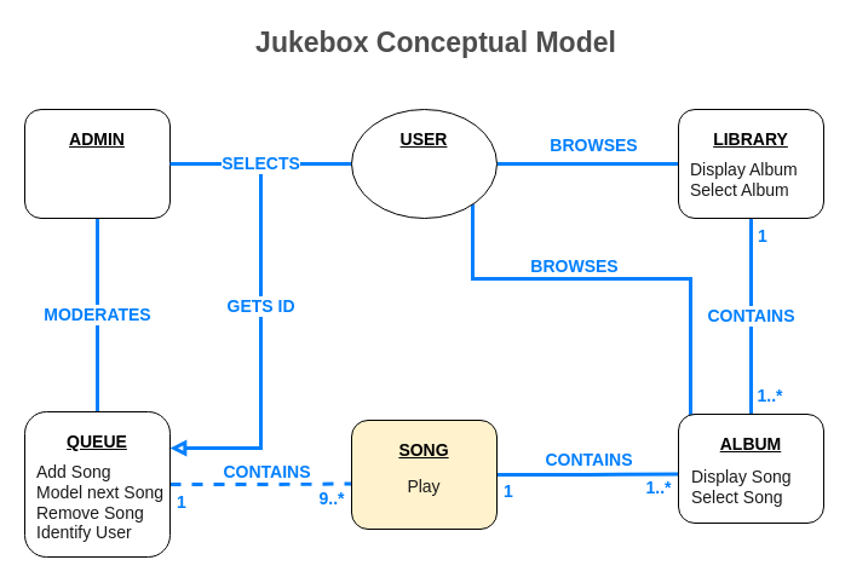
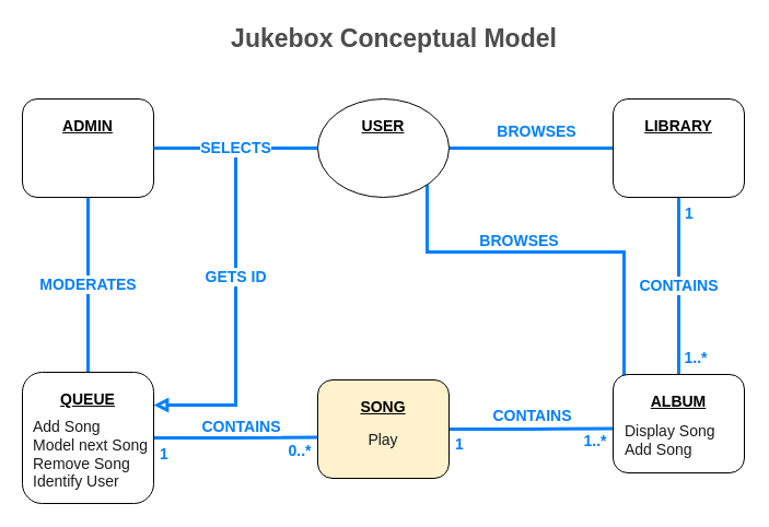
  <mxCell id="0" />
  <mxCell id="1" parent="0" />
  <mxCell id="2" value="MODERATES" style="edgeStyle=orthogonalEdgeStyle;rounded=0;orthogonalLoop=1;jettySize=auto;html=1;entryX=0.5;entryY=0;entryDx=0;entryDy=0;strokeColor=#007FFF;strokeWidth=3;fontSize=14;fontColor=#007FFF;endArrow=none;endFill=0;fontStyle=1" parent="1" edge="1"><mxGeometry relative="1" as="geometry"><mxPoint x="80" y="180" as="sourcePoint" /><mxPoint x="80" y="340" as="targetPoint" /><mxPoint as="offset" /></mxGeometry></mxCell>
  <mxCell id="3" value="&lt;u style=&quot;font-size: 14px;&quot;&gt;ADMIN&lt;/u&gt;" style="rounded=1;whiteSpace=wrap;html=1;verticalAlign=top;labelPosition=center;verticalLabelPosition=middle;align=center;spacingTop=10;fontStyle=1;fontSize=14;" parent="1" vertex="1"><mxGeometry x="20" y="90" width="120" height="90" as="geometry" /></mxCell>
  <mxCell id="4" value="BROWSES" style="edgeStyle=orthogonalEdgeStyle;rounded=0;orthogonalLoop=1;jettySize=auto;html=1;fontSize=14;endArrow=none;endFill=0;fontColor=#007FFF;strokeColor=#007FFF;strokeWidth=3;fontStyle=1" parent="1" source="8" target="10" edge="1"><mxGeometry x="0.067" y="15" relative="1" as="geometry"><mxPoint as="offset" /></mxGeometry></mxCell>
  <mxCell id="5" value="GETS ID" style="edgeStyle=orthogonalEdgeStyle;rounded=0;orthogonalLoop=1;jettySize=auto;html=1;entryX=1;entryY=0.25;entryDx=0;entryDy=0;strokeColor=#007FFF;strokeWidth=3;fontSize=14;fontColor=#007FFF;endArrow=block;endFill=0;fontStyle=1;" parent="1" source="8" target="12" edge="1"><mxGeometry relative="1" as="geometry" /></mxCell>
  <mxCell id="6" value="SELECTS" style="edgeStyle=orthogonalEdgeStyle;rounded=0;orthogonalLoop=1;jettySize=auto;html=1;strokeColor=#007FFF;strokeWidth=3;fontSize=14;fontColor=#007FFF;endArrow=none;endFill=0;fontStyle=1;" parent="1" source="8" target="3" edge="1"><mxGeometry relative="1" as="geometry" /></mxCell>
  <mxCell id="7" value="BROWSES" style="edgeStyle=orthogonalEdgeStyle;rounded=0;orthogonalLoop=1;jettySize=auto;html=1;entryX=0.132;entryY=0.01;entryDx=0;entryDy=0;strokeColor=#007FFF;strokeWidth=3;fontSize=14;fontColor=#007FFF;endArrow=none;endFill=0;entryPerimeter=0;fontStyle=1" parent="1" source="8" target="15" edge="1"><mxGeometry x="-0.197" y="10" relative="1" as="geometry"><Array as="points"><mxPoint x="390" y="230" /><mxPoint x="570" y="230" /><mxPoint x="570" y="343" /></Array><mxPoint as="offset" /></mxGeometry></mxCell>
  <mxCell id="8" value="&lt;u style=&quot;font-size: 14px;&quot;&gt;USER&lt;br&gt;&lt;/u&gt;" style="ellipse;whiteSpace=wrap;html=1;verticalAlign=top;labelPosition=center;verticalLabelPosition=middle;align=center;spacingTop=10;fontStyle=1;fontSize=14;" parent="1" vertex="1"><mxGeometry x="290" y="90" width="120" height="90" as="geometry" /></mxCell>
  <mxCell id="9" value="CONTAINS" style="edgeStyle=orthogonalEdgeStyle;rounded=0;orthogonalLoop=1;jettySize=auto;html=1;exitX=0.5;exitY=1;exitDx=0;exitDy=0;strokeColor=#007FFF;strokeWidth=3;fontSize=14;fontColor=#007FFF;endArrow=none;endFill=0;fontStyle=1" parent="1" source="10" target="15" edge="1"><mxGeometry relative="1" as="geometry"><Array as="points"><mxPoint x="620" y="290" /><mxPoint x="620" y="290" /></Array></mxGeometry></mxCell>
  <mxCell id="10" value="&lt;u style=&quot;font-size: 14px;&quot;&gt;LIBRARY&lt;/u&gt;" style="rounded=1;whiteSpace=wrap;html=1;verticalAlign=top;labelPosition=center;verticalLabelPosition=middle;align=center;spacingTop=10;fontStyle=1;fontSize=14;" parent="1" vertex="1"><mxGeometry x="560" y="90" width="120" height="90" as="geometry" /></mxCell>
- <mxCell id="11" value="CONTAINS" style="edgeStyle=orthogonalEdgeStyle;rounded=0;orthogonalLoop=1;jettySize=auto;html=1;entryX=0;entryY=0.25;entryDx=0;entryDy=0;strokeColor=#007FFF;strokeWidth=3;fontSize=14;fontColor=#007FFF;endArrow=none;endFill=0;fontStyle=1;dashed=1;" parent="1" source="12" target="19" edge="1"><mxGeometry x="0.069" y="10" relative="1" as="geometry"><mxPoint as="offset" /></mxGeometry></mxCell>
+ <mxCell id="11" value="CONTAINS" style="edgeStyle=orthogonalEdgeStyle;rounded=0;orthogonalLoop=1;jettySize=auto;html=1;entryX=0;entryY=0.25;entryDx=0;entryDy=0;strokeColor=#007FFF;strokeWidth=3;fontSize=14;fontColor=#007FFF;endArrow=none;endFill=0;fontStyle=1" parent="1" source="12" target="19" edge="1"><mxGeometry x="0.069" y="10" relative="1" as="geometry"><mxPoint as="offset" /></mxGeometry></mxCell>
  <mxCell id="12" value="&lt;u&gt;QUEUE&lt;/u&gt;" style="rounded=1;whiteSpace=wrap;html=1;verticalAlign=top;labelPosition=center;verticalLabelPosition=middle;align=center;spacingTop=10;fontStyle=1;fontSize=14;" parent="1" vertex="1"><mxGeometry x="20" y="340" width="120" height="120" as="geometry" /></mxCell>
  <mxCell id="13" value="CONTAINS" style="edgeStyle=orthogonalEdgeStyle;rounded=0;orthogonalLoop=1;jettySize=auto;html=1;entryX=0;entryY=0.25;entryDx=0;entryDy=0;strokeColor=#007FFF;strokeWidth=3;fontSize=14;fontColor=#007FFF;endArrow=none;endFill=0;fontStyle=1" parent="1" source="14" target="20" edge="1"><mxGeometry x="0.004" y="12" relative="1" as="geometry"><mxPoint as="offset" /></mxGeometry></mxCell>
  <mxCell id="14" value="&lt;u&gt;SONG&lt;/u&gt;" style="rounded=1;whiteSpace=wrap;html=1;verticalAlign=top;labelPosition=center;verticalLabelPosition=middle;align=center;spacingTop=10;fontStyle=1;fontSize=14;fillColor=#fff2cc;" parent="1" vertex="1"><mxGeometry x="290" y="347" width="120" height="90" as="geometry" /></mxCell>
  <mxCell id="15" value="&lt;u style=&quot;font-size: 14px;&quot;&gt;ALBUM&lt;/u&gt;" style="rounded=1;whiteSpace=wrap;html=1;verticalAlign=top;labelPosition=center;verticalLabelPosition=middle;align=center;spacingTop=10;fontStyle=1;fontSize=14;" parent="1" vertex="1"><mxGeometry x="560" y="342" width="120" height="90" as="geometry" /></mxCell>
  <mxCell id="16" value="1" style="text;html=1;strokeColor=none;fillColor=none;align=center;verticalAlign=middle;whiteSpace=wrap;rounded=0;fontSize=14;fontColor=#007FFF;fontStyle=1" parent="1" vertex="1"><mxGeometry x="600" y="180" width="60" height="30" as="geometry" /></mxCell>
  <mxCell id="17" value="1..*" style="text;html=1;strokeColor=none;fillColor=none;align=center;verticalAlign=middle;whiteSpace=wrap;rounded=0;fontSize=14;fontColor=#007FFF;fontStyle=1" parent="1" vertex="1"><mxGeometry x="606" y="312" width="60" height="30" as="geometry" /></mxCell>
- <mxCell id="18" value="Display Album&lt;br&gt;Select Album" style="text;html=1;strokeColor=none;fillColor=none;align=left;verticalAlign=top;whiteSpace=wrap;rounded=0;fontSize=14;fontColor=#1A1A1A;spacing=2;spacingTop=0;spacingLeft=8;" parent="1" vertex="1"><mxGeometry x="560" y="125" width="120" height="50" as="geometry" /></mxCell>
  <mxCell id="19" value="Play" style="text;html=1;strokeColor=none;fillColor=none;align=center;verticalAlign=top;whiteSpace=wrap;rounded=0;fontSize=14;fontColor=#1A1A1A;spacing=2;spacingTop=0;" parent="1" vertex="1"><mxGeometry x="290" y="387" width="120" height="50" as="geometry" /></mxCell>
- <mxCell id="20" value="Display Song&lt;br&gt;Select Song" style="text;html=1;strokeColor=none;fillColor=none;align=left;verticalAlign=top;whiteSpace=wrap;rounded=0;fontSize=14;fontColor=#1A1A1A;spacing=2;spacingTop=0;spacingLeft=8;" parent="1" vertex="1"><mxGeometry x="561" y="379" width="120" height="50" as="geometry" /></mxCell>
+ <mxCell id="20" value="Display Song&lt;br&gt;Add Song" style="text;html=1;strokeColor=none;fillColor=none;align=left;verticalAlign=top;whiteSpace=wrap;rounded=0;fontSize=14;fontColor=#1A1A1A;spacing=2;spacingTop=0;spacingLeft=8;" parent="1" vertex="1"><mxGeometry x="561" y="379" width="120" height="50" as="geometry" /></mxCell>
  <mxCell id="21" value="Add Song&lt;br&gt;Model next Song&lt;br&gt;Remove Song&lt;br&gt;Identify User" style="text;html=1;strokeColor=none;fillColor=none;align=left;verticalAlign=top;whiteSpace=wrap;rounded=0;fontSize=14;fontColor=#1A1A1A;spacing=2;spacingTop=0;spacingLeft=8;" parent="1" vertex="1"><mxGeometry x="20" y="375" width="120" height="80" as="geometry" /></mxCell>
  <mxCell id="22" value="1" style="text;html=1;strokeColor=none;fillColor=none;align=center;verticalAlign=middle;whiteSpace=wrap;rounded=0;fontSize=14;fontColor=#007FFF;fontStyle=1" parent="1" vertex="1"><mxGeometry x="120" y="400" width="60" height="30" as="geometry" /></mxCell>
- <mxCell id="23" value="9..*" style="text;html=1;strokeColor=none;fillColor=none;align=center;verticalAlign=middle;whiteSpace=wrap;rounded=0;fontSize=14;fontColor=#007FFF;fontStyle=1" parent="1" vertex="1"><mxGeometry x="244" y="397" width="60" height="30" as="geometry" /></mxCell>
+ <mxCell id="23" value="0..*" style="text;html=1;strokeColor=none;fillColor=none;align=center;verticalAlign=middle;whiteSpace=wrap;rounded=0;fontSize=14;fontColor=#007FFF;fontStyle=1" parent="1" vertex="1"><mxGeometry x="244" y="397" width="60" height="30" as="geometry" /></mxCell>
  <mxCell id="24" value="1" style="text;html=1;strokeColor=none;fillColor=none;align=center;verticalAlign=middle;whiteSpace=wrap;rounded=0;fontSize=14;fontColor=#007FFF;fontStyle=1" parent="1" vertex="1"><mxGeometry x="390" y="390.5" width="60" height="30" as="geometry" /></mxCell>
  <mxCell id="25" value="1..*" style="text;html=1;strokeColor=none;fillColor=none;align=center;verticalAlign=middle;whiteSpace=wrap;rounded=0;fontSize=14;fontColor=#007FFF;fontStyle=1" parent="1" vertex="1"><mxGeometry x="514" y="387.5" width="60" height="30" as="geometry" /></mxCell>
  <mxCell id="26" value="Jukebox Conceptual Model" style="text;html=1;strokeColor=none;fillColor=none;align=center;verticalAlign=middle;whiteSpace=wrap;rounded=0;fontSize=23;fontColor=#4D4D4D;fontStyle=1" parent="1" vertex="1"><mxGeometry x="140" y="20" width="440" height="30" as="geometry" /></mxCell>
